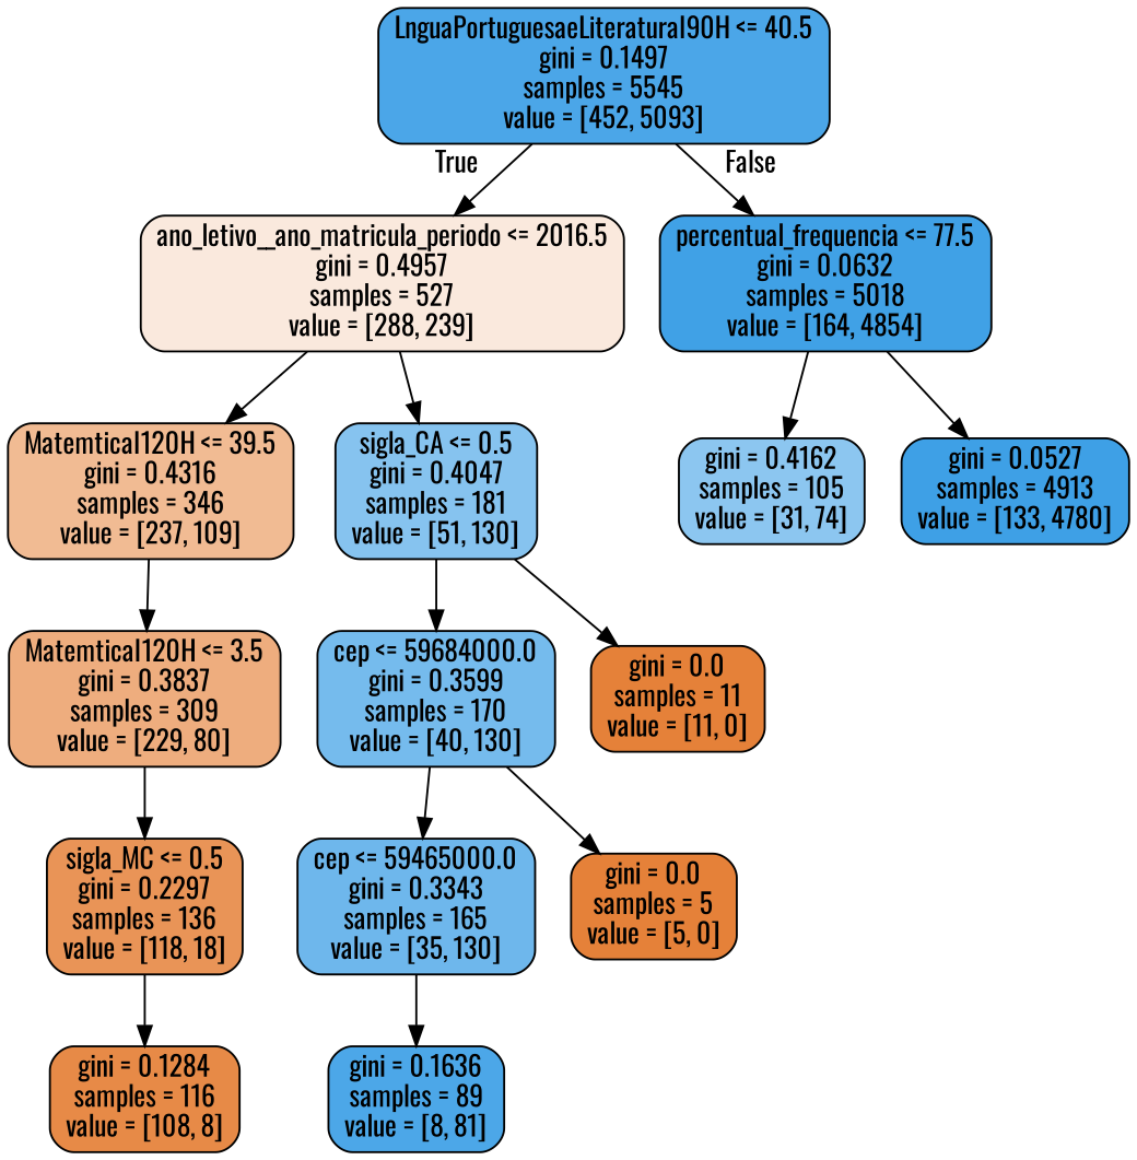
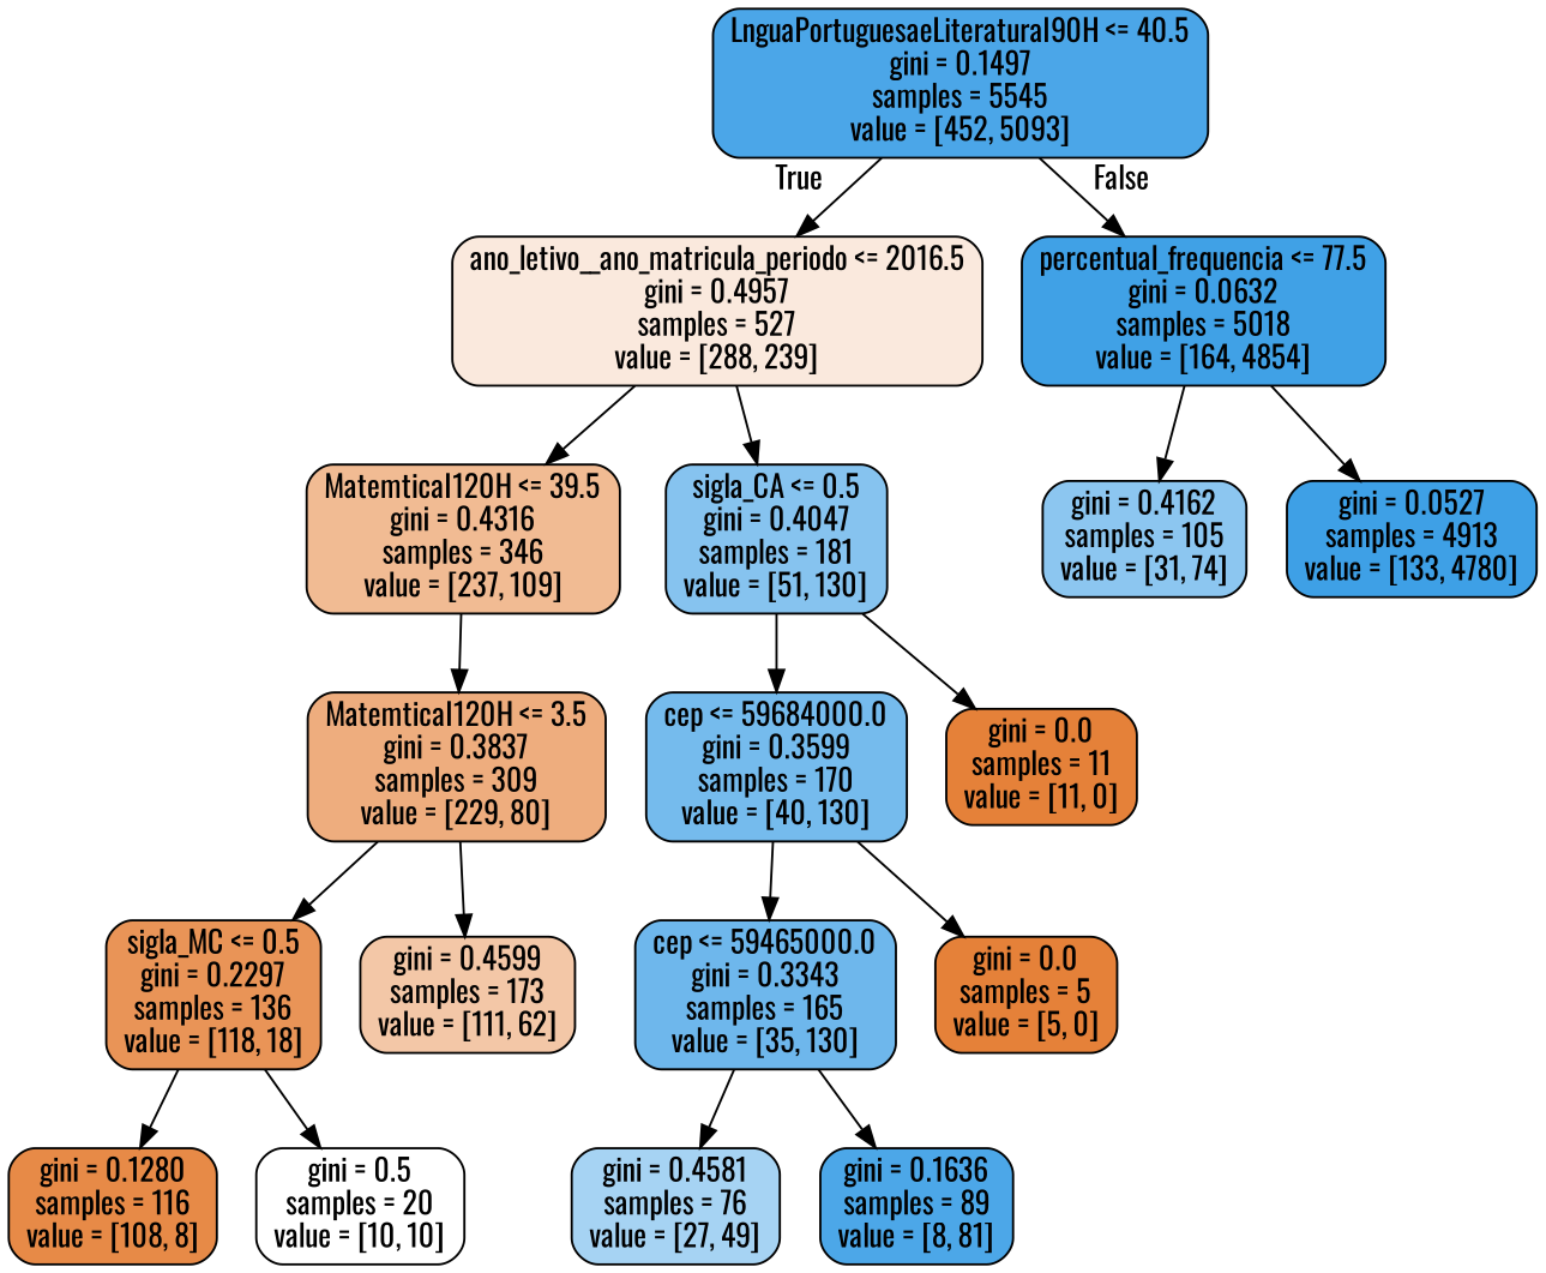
  digraph {
    fontname=Oswald
    node [color=black fillcolor="#e58139ff" fontname=Oswald shape=box style="filled, rounded"]
    edge [fontname=Oswald]
    n1 [fillcolor="#399de5e8" label="LnguaPortuguesaeLiteraturaI90H <= 40.5\ngini = 0.1497\nsamples = 5545\nvalue = [452, 5093]"]
    n2 [fillcolor="#e581392b" label="ano_letivo__ano_matricula_periodo <= 2016.5\ngini = 0.4957\nsamples = 527\nvalue = [288, 239]"]
    n3 [fillcolor="#399de5f6" label="percentual_frequencia <= 77.5\ngini = 0.0632\nsamples = 5018\nvalue = [164, 4854]"]
    n4 [fillcolor="#e581398a" label="MatemticaI120H <= 39.5\ngini = 0.4316\nsamples = 346\nvalue = [237, 109]"]
    n5 [fillcolor="#399de59b" label="sigla_CA <= 0.5\ngini = 0.4047\nsamples = 181\nvalue = [51, 130]"]
    n6 [fillcolor="#399de594" label="gini = 0.4162\nsamples = 105\nvalue = [31, 74]"]
    n7 [fillcolor="#399de5f8" label="gini = 0.0527\nsamples = 4913\nvalue = [133, 4780]"]
    n8 [fillcolor="#e58139a6" label="MatemticaI120H <= 3.5\ngini = 0.3837\nsamples = 309\nvalue = [229, 80]"]
    n9 [fillcolor="#399de5b1" label="cep <= 59684000.0\ngini = 0.3599\nsamples = 170\nvalue = [40, 130]"]
    n10 [label="gini = 0.0\nsamples = 11\nvalue = [11, 0]"]
    n11 [fillcolor="#e58139d8" label="sigla_MC <= 0.5\ngini = 0.2297\nsamples = 136\nvalue = [118, 18]"]
-   n13 [fillcolor="#e58139ec" label="gini = 0.1284\nsamples = 116\nvalue = [108, 8]"]
+   n12 [fillcolor="#e5813971" label="gini = 0.4599\nsamples = 173\nvalue = [111, 62]"]
+   n13 [fillcolor="#e58139ec" label="gini = 0.1280\nsamples = 116\nvalue = [108, 8]"]
+   n14 [fillcolor="#e5813900" label="gini = 0.5\nsamples = 20\nvalue = [10, 10]"]
    n15 [fillcolor="#399de5ba" label="cep <= 59465000.0\ngini = 0.3343\nsamples = 165\nvalue = [35, 130]"]
    n16 [label="gini = 0.0\nsamples = 5\nvalue = [5, 0]"]
+   n17 [fillcolor="#399de572" label="gini = 0.4581\nsamples = 76\nvalue = [27, 49]"]
    n18 [fillcolor="#399de5e6" label="gini = 0.1636\nsamples = 89\nvalue = [8, 81]"]
    n1 -> n2 [headlabel=True labelangle=45 labeldistance=2.5]
    n1 -> n3 [headlabel=False labelangle=-45 labeldistance=2.5]
    n2 -> n4
    n2 -> n5
    n3 -> n6
    n3 -> n7
    n4 -> n8
    n5 -> n9
    n5 -> n10
    n8 -> n11
+   n8 -> n12
    n9 -> n15
    n9 -> n16
    n11 -> n13
+   n11 -> n14
+   n15 -> n17
    n15 -> n18
  }
